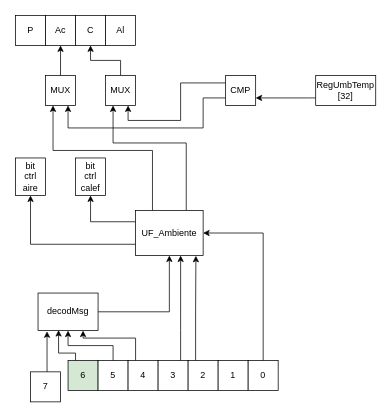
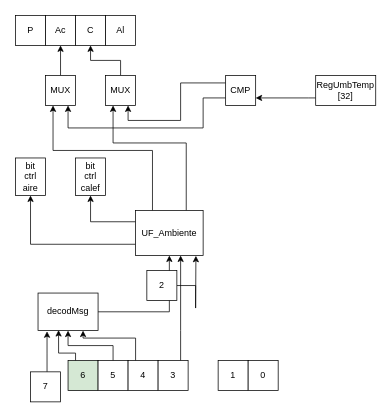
  <mxCell id="0" />
  <mxCell id="1" parent="0" />
  <mxCell id="2" value="P" style="rounded=0;whiteSpace=wrap;html=1;" vertex="1" parent="1"><mxGeometry x="20" y="20" width="40" height="40" as="geometry" /></mxCell>
  <mxCell id="3" value="Ac" style="rounded=0;whiteSpace=wrap;html=1;" vertex="1" parent="1"><mxGeometry x="60" y="20" width="40" height="40" as="geometry" /></mxCell>
  <mxCell id="4" value="C" style="rounded=0;whiteSpace=wrap;html=1;" vertex="1" parent="1"><mxGeometry x="100" y="20" width="40" height="40" as="geometry" /></mxCell>
  <mxCell id="5" value="Al" style="rounded=0;whiteSpace=wrap;html=1;" vertex="1" parent="1"><mxGeometry x="140" y="20" width="40" height="40" as="geometry" /></mxCell>
  <mxCell id="6" style="edgeStyle=orthogonalEdgeStyle;rounded=0;orthogonalLoop=1;jettySize=auto;html=1;entryX=1;entryY=0.75;entryDx=0;entryDy=0;" edge="1" parent="1" source="7" target="10"><mxGeometry relative="1" as="geometry"><Array as="points"><mxPoint x="410" y="130" /><mxPoint x="410" y="130" /></Array></mxGeometry></mxCell>
  <mxCell id="7" value="&lt;div&gt;RegUmbTemp&lt;/div&gt;&lt;div&gt;[32]&lt;br&gt;&lt;/div&gt;" style="rounded=0;whiteSpace=wrap;html=1;" vertex="1" parent="1"><mxGeometry x="420" y="100" width="80" height="40" as="geometry" /></mxCell>
  <mxCell id="8" style="edgeStyle=orthogonalEdgeStyle;rounded=0;orthogonalLoop=1;jettySize=auto;html=1;exitX=0;exitY=0.25;exitDx=0;exitDy=0;entryX=0.75;entryY=1;entryDx=0;entryDy=0;" edge="1" parent="1" source="10" target="12"><mxGeometry relative="1" as="geometry"><mxPoint x="230" y="140" as="targetPoint" /></mxGeometry></mxCell>
  <mxCell id="9" style="edgeStyle=orthogonalEdgeStyle;rounded=0;orthogonalLoop=1;jettySize=auto;html=1;exitX=0;exitY=0.75;exitDx=0;exitDy=0;entryX=0.75;entryY=1;entryDx=0;entryDy=0;" edge="1" parent="1" source="10" target="14"><mxGeometry relative="1" as="geometry"><Array as="points"><mxPoint x="270" y="130" /><mxPoint x="270" y="170" /><mxPoint x="90" y="170" /></Array></mxGeometry></mxCell>
  <mxCell id="10" value="CMP" style="rounded=0;whiteSpace=wrap;html=1;" vertex="1" parent="1"><mxGeometry x="300" y="100" width="40" height="40" as="geometry" /></mxCell>
  <mxCell id="11" style="edgeStyle=orthogonalEdgeStyle;rounded=0;orthogonalLoop=1;jettySize=auto;html=1;entryX=0.5;entryY=1;entryDx=0;entryDy=0;" edge="1" parent="1" source="12" target="4"><mxGeometry relative="1" as="geometry" /></mxCell>
  <mxCell id="12" value="MUX" style="rounded=0;whiteSpace=wrap;html=1;" vertex="1" parent="1"><mxGeometry x="140" y="100" width="40" height="40" as="geometry" /></mxCell>
  <mxCell id="13" style="edgeStyle=orthogonalEdgeStyle;rounded=0;orthogonalLoop=1;jettySize=auto;html=1;entryX=0.5;entryY=1;entryDx=0;entryDy=0;" edge="1" parent="1" source="14" target="3"><mxGeometry relative="1" as="geometry" /></mxCell>
  <mxCell id="14" value="&lt;div&gt;MUX&lt;/div&gt;" style="rounded=0;whiteSpace=wrap;html=1;" vertex="1" parent="1"><mxGeometry x="60" y="100" width="40" height="40" as="geometry" /></mxCell>
  <mxCell id="15" value="bit&lt;br&gt;ctrl&lt;br&gt;aire" style="rounded=0;whiteSpace=wrap;html=1;" vertex="1" parent="1"><mxGeometry x="20" y="210" width="40" height="50" as="geometry" /></mxCell>
  <mxCell id="16" value="bit&lt;br&gt;ctrl&lt;br&gt;calef" style="rounded=0;whiteSpace=wrap;html=1;" vertex="1" parent="1"><mxGeometry x="100" y="210" width="40" height="50" as="geometry" /></mxCell>
  <mxCell id="17" style="edgeStyle=orthogonalEdgeStyle;rounded=0;orthogonalLoop=1;jettySize=auto;html=1;exitX=0;exitY=0.25;exitDx=0;exitDy=0;entryX=0.5;entryY=1;entryDx=0;entryDy=0;" edge="1" parent="1" source="21" target="16"><mxGeometry relative="1" as="geometry" /></mxCell>
  <mxCell id="18" style="edgeStyle=orthogonalEdgeStyle;rounded=0;orthogonalLoop=1;jettySize=auto;html=1;exitX=0;exitY=0.75;exitDx=0;exitDy=0;entryX=0.5;entryY=1;entryDx=0;entryDy=0;" edge="1" parent="1" source="21" target="15"><mxGeometry relative="1" as="geometry" /></mxCell>
  <mxCell id="19" style="edgeStyle=orthogonalEdgeStyle;rounded=0;orthogonalLoop=1;jettySize=auto;html=1;exitX=0.25;exitY=0;exitDx=0;exitDy=0;entryX=0.25;entryY=1;entryDx=0;entryDy=0;" edge="1" parent="1" source="21" target="14"><mxGeometry relative="1" as="geometry"><mxPoint x="203" y="200" as="targetPoint" /><Array as="points"><mxPoint x="202" y="200" /><mxPoint x="70" y="200" /></Array></mxGeometry></mxCell>
  <mxCell id="20" style="edgeStyle=orthogonalEdgeStyle;rounded=0;orthogonalLoop=1;jettySize=auto;html=1;exitX=0.75;exitY=0;exitDx=0;exitDy=0;entryX=0.25;entryY=1;entryDx=0;entryDy=0;" edge="1" parent="1" source="21" target="12"><mxGeometry relative="1" as="geometry"><Array as="points"><mxPoint x="248" y="190" /><mxPoint x="150" y="190" /></Array></mxGeometry></mxCell>
  <mxCell id="21" value="&lt;div&gt;UF_Ambiente&lt;/div&gt;" style="rounded=0;whiteSpace=wrap;html=1;" vertex="1" parent="1"><mxGeometry x="180" y="280" width="90" height="60" as="geometry" /></mxCell>
  <mxCell id="22" style="edgeStyle=orthogonalEdgeStyle;rounded=0;orthogonalLoop=1;jettySize=auto;html=1;entryX=0.5;entryY=1;entryDx=0;entryDy=0;" edge="1" parent="1" source="23" target="21"><mxGeometry relative="1" as="geometry" /></mxCell>
  <mxCell id="23" value="decodMsg" style="rounded=0;whiteSpace=wrap;html=1;" vertex="1" parent="1"><mxGeometry x="50" y="390" width="80" height="50" as="geometry" /></mxCell>
  <mxCell id="24" style="edgeStyle=orthogonalEdgeStyle;rounded=0;orthogonalLoop=1;jettySize=auto;html=1;entryX=0.15;entryY=1.02;entryDx=0;entryDy=0;entryPerimeter=0;" edge="1" parent="1" source="25" target="23"><mxGeometry relative="1" as="geometry"><Array as="points"><mxPoint x="62" y="470" /><mxPoint x="62" y="470" /></Array></mxGeometry></mxCell>
  <mxCell id="25" value="7" style="rounded=0;whiteSpace=wrap;html=1;" vertex="1" parent="1"><mxGeometry x="40" y="495" width="40" height="40" as="geometry" /></mxCell>
  <mxCell id="26" style="edgeStyle=orthogonalEdgeStyle;rounded=0;orthogonalLoop=1;jettySize=auto;html=1;entryX=0.342;entryY=0.987;entryDx=0;entryDy=0;entryPerimeter=0;" edge="1" parent="1" source="27" target="23"><mxGeometry relative="1" as="geometry"><Array as="points"><mxPoint x="100" y="470" /><mxPoint x="77" y="470" /></Array></mxGeometry></mxCell>
  <mxCell id="27" value="6" style="rounded=0;whiteSpace=wrap;html=1;fillColor=#d5e8d4;" vertex="1" parent="1"><mxGeometry x="90" y="480" width="40" height="40" as="geometry" /></mxCell>
  <mxCell id="28" style="edgeStyle=orthogonalEdgeStyle;rounded=0;orthogonalLoop=1;jettySize=auto;html=1;entryX=0.5;entryY=1;entryDx=0;entryDy=0;" edge="1" parent="1" source="29" target="23"><mxGeometry relative="1" as="geometry"><Array as="points"><mxPoint x="150" y="460" /><mxPoint x="90" y="460" /></Array></mxGeometry></mxCell>
  <mxCell id="29" value="5" style="rounded=0;whiteSpace=wrap;html=1;" vertex="1" parent="1"><mxGeometry x="130" y="480" width="40" height="40" as="geometry" /></mxCell>
  <mxCell id="30" style="edgeStyle=orthogonalEdgeStyle;rounded=0;orthogonalLoop=1;jettySize=auto;html=1;entryX=0.75;entryY=1;entryDx=0;entryDy=0;" edge="1" parent="1" source="31" target="23"><mxGeometry relative="1" as="geometry"><Array as="points"><mxPoint x="180" y="450" /><mxPoint x="110" y="450" /></Array></mxGeometry></mxCell>
  <mxCell id="31" value="4" style="rounded=0;whiteSpace=wrap;html=1;" vertex="1" parent="1"><mxGeometry x="170" y="480" width="40" height="40" as="geometry" /></mxCell>
  <mxCell id="32" style="edgeStyle=orthogonalEdgeStyle;rounded=0;orthogonalLoop=1;jettySize=auto;html=1;entryX=0.667;entryY=1;entryDx=0;entryDy=0;entryPerimeter=0;" edge="1" parent="1" source="33" target="21"><mxGeometry relative="1" as="geometry"><Array as="points"><mxPoint x="240" y="440" /><mxPoint x="240" y="440" /></Array></mxGeometry></mxCell>
  <mxCell id="33" value="3" style="rounded=0;whiteSpace=wrap;html=1;" vertex="1" parent="1"><mxGeometry x="210" y="480" width="40" height="40" as="geometry" /></mxCell>
  <mxCell id="34" style="edgeStyle=orthogonalEdgeStyle;rounded=0;orthogonalLoop=1;jettySize=auto;html=1;entryX=0.893;entryY=1.006;entryDx=0;entryDy=0;entryPerimeter=0;" edge="1" parent="1" source="35" target="21"><mxGeometry relative="1" as="geometry"><Array as="points"><mxPoint x="260" y="410" /><mxPoint x="260" y="410" /></Array></mxGeometry></mxCell>
- <mxCell id="35" value="2" style="rounded=0;whiteSpace=wrap;html=1;" vertex="1" parent="1"><mxGeometry x="250" y="480" width="40" height="40" as="geometry" /></mxCell>
+ <mxCell id="35" value="2" style="rounded=0;whiteSpace=wrap;html=1;" vertex="1" parent="1"><mxGeometry x="195" y="360" width="40" height="40" as="geometry" /></mxCell>
  <mxCell id="36" value="1" style="rounded=0;whiteSpace=wrap;html=1;" vertex="1" parent="1"><mxGeometry x="290" y="480" width="40" height="40" as="geometry" /></mxCell>
- <mxCell id="37" style="edgeStyle=orthogonalEdgeStyle;rounded=0;orthogonalLoop=1;jettySize=auto;html=1;entryX=1;entryY=0.5;entryDx=0;entryDy=0;" edge="1" parent="1" source="38" target="21"><mxGeometry relative="1" as="geometry"><Array as="points"><mxPoint x="350" y="310" /></Array></mxGeometry></mxCell>
  <mxCell id="38" value="0" style="rounded=0;whiteSpace=wrap;html=1;" vertex="1" parent="1"><mxGeometry x="330" y="480" width="40" height="40" as="geometry" /></mxCell>
